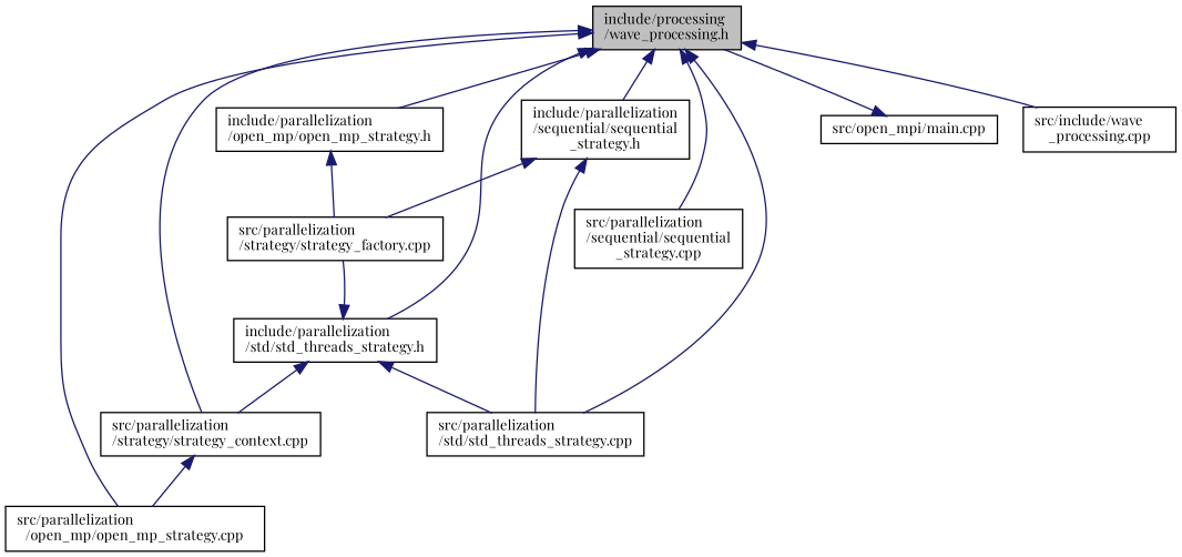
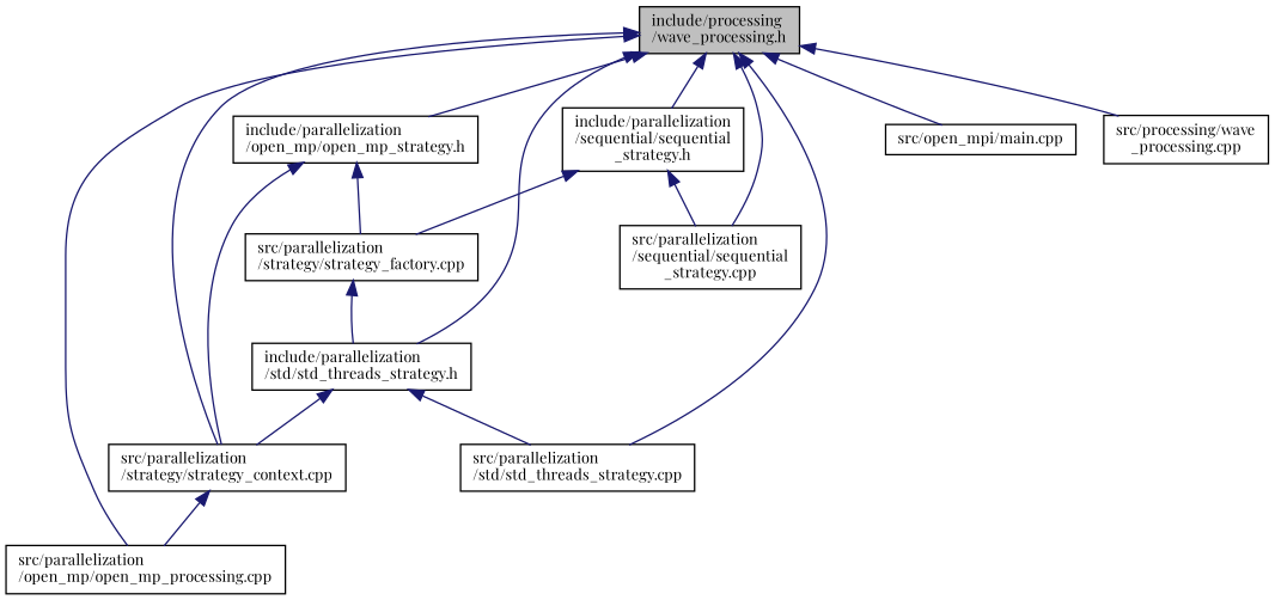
  digraph {
    fontname="Playfair Display"
    node [color=black fillcolor=white fontname="Playfair Display" fontsize=10 shape=record style=filled]
    edge [color=midnightblue dir=back fontname="Playfair Display" fontsize=10 labelfontname=Helvetica labelfontsize=10 style=solid]
    n1 [fillcolor=grey75 fontcolor=black height=0.2 label="include/processing\l/wave_processing.h" width=0.4]
    n2 [height=0.2 label="include/parallelization\l/open_mp/open_mp_strategy.h" width=0.4]
-   n3 [height=0.2 label="src/parallelization\l/open_mp/open_mp_strategy.cpp" width=0.4]
+   n3 [height=0.2 label="src/parallelization\l/open_mp/open_mp_processing.cpp" width=0.4]
    n4 [height=0.2 label="src/parallelization\l/strategy/strategy_context.cpp" width=0.4]
    n5 [height=0.2 label="include/parallelization\l/sequential/sequential\l_strategy.h" width=0.4]
    n6 [height=0.2 label="src/parallelization\l/sequential/sequential\l_strategy.cpp" width=0.4]
    n7 [height=0.2 label="include/parallelization\l/std/std_threads_strategy.h" width=0.4]
    n8 [height=0.2 label="src/parallelization\l/std/std_threads_strategy.cpp" width=0.4]
    n9 [height=0.2 label="src/open_mpi/main.cpp" width=0.4]
-   n10 [height=0.2 label="src/include/wave\l_processing.cpp" width=0.4]
+   n10 [height=0.2 label="src/processing/wave\l_processing.cpp" width=0.4]
    n11 [height=0.2 label="src/parallelization\l/strategy/strategy_factory.cpp" width=0.4]
    n1 -> n2
    n1 -> n3
    n1 -> n4
    n1 -> n5
    n1 -> n6
    n1 -> n7
    n1 -> n8
-   n9 -> n1
+   n1 -> n9
    n1 -> n10
+   n2 -> n4
    n2 -> n11
    n4 -> n3
-   n5 -> n8
+   n5 -> n6
    n5 -> n11
    n7 -> n4
    n7 -> n8
-   n7 -> n11
+   n11 -> n7
  }
